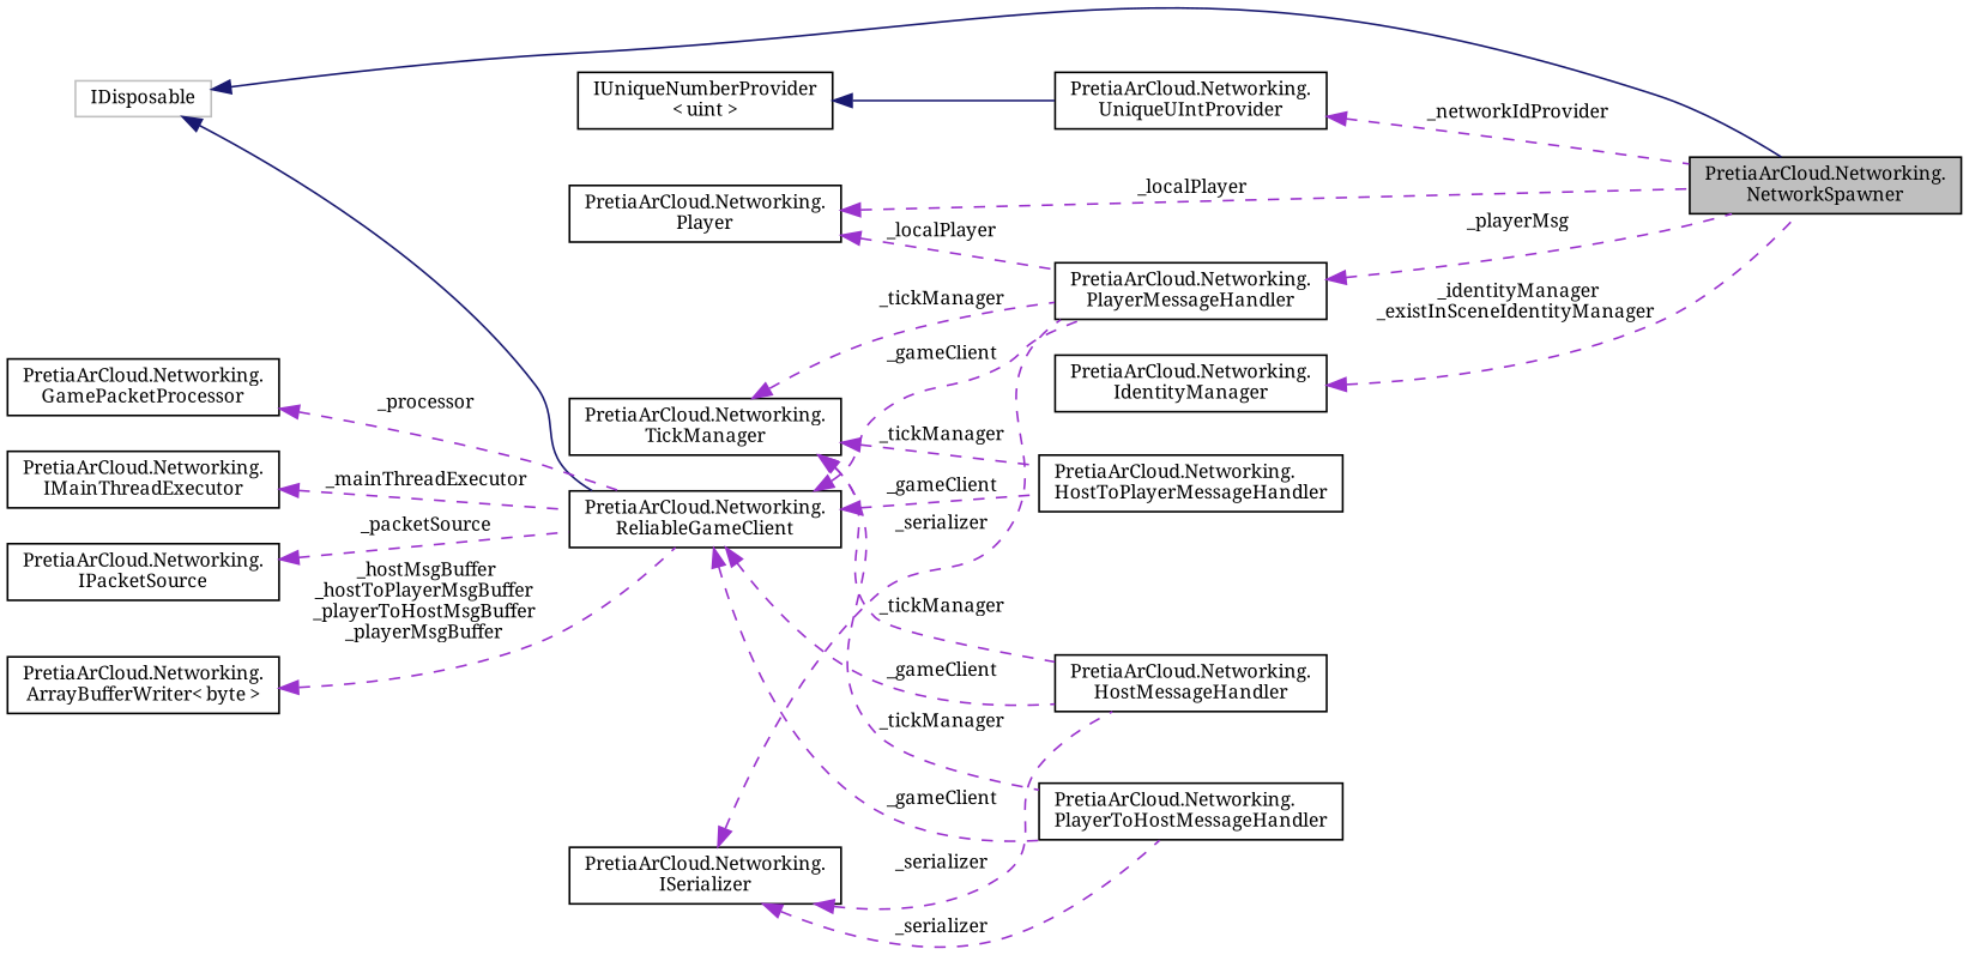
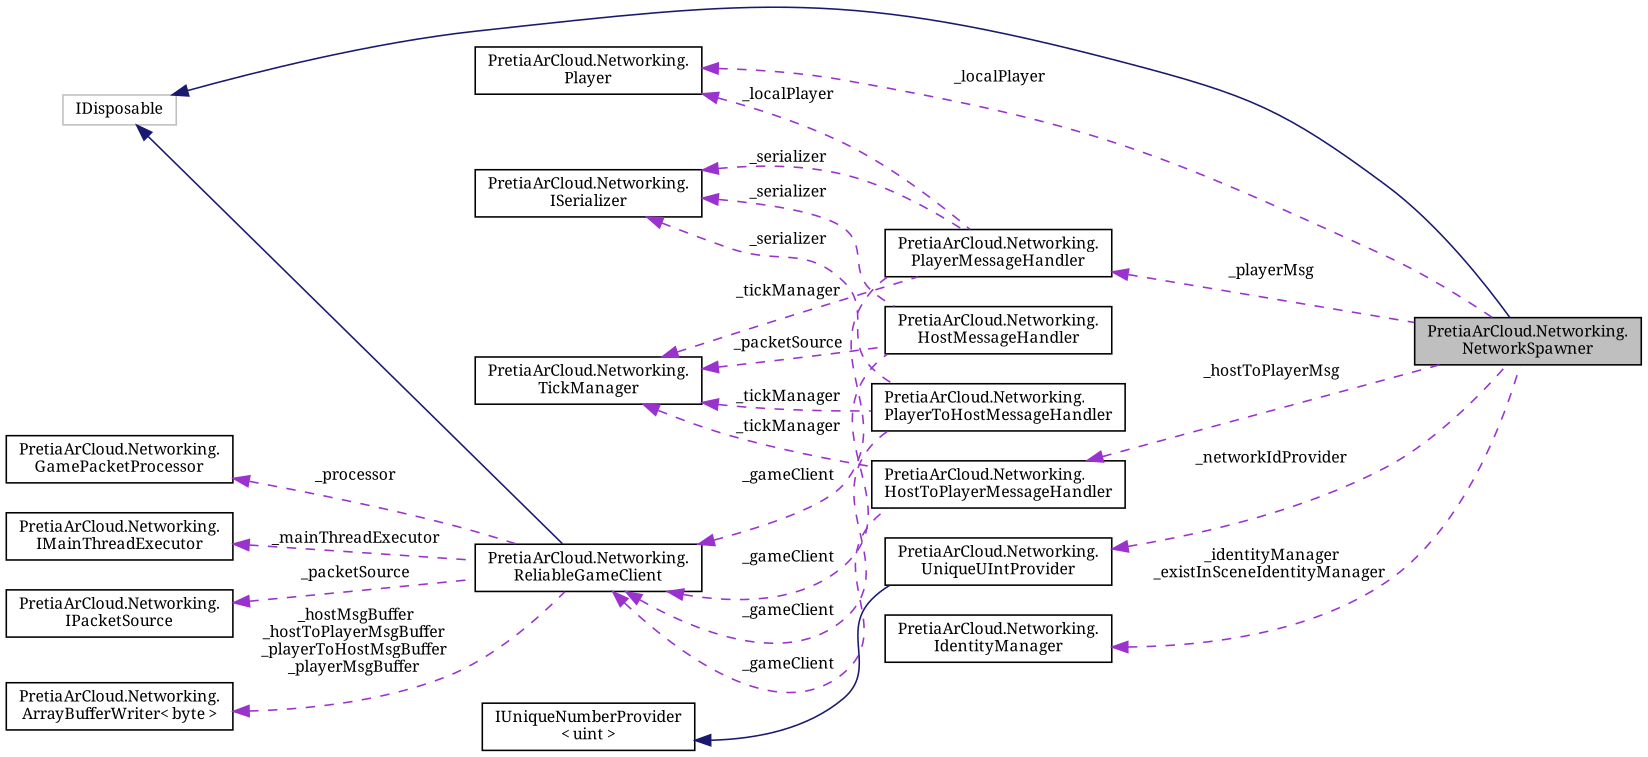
  digraph {
    fontname="Noto Serif"
    rankdir=LR
    node [color=black fillcolor=white fontname="Noto Serif" fontsize=10 shape=record style=filled]
    edge [color=darkorchid3 dir=back fontname="Noto Serif" fontsize=10 labelfontname=Helvetica labelfontsize=10 style=dashed]
    n1 [fillcolor=grey75 fontcolor=black height=0.2 label="PretiaArCloud.Networking.\lNetworkSpawner" width=0.4]
    n2 [color=grey75 height=0.2 label=IDisposable width=0.4]
    n3 [height=0.2 label="PretiaArCloud.Networking.\lReliableGameClient" width=0.4]
    n4 [height=0.2 label="PretiaArCloud.Networking.\lPlayerMessageHandler" width=0.4]
    n5 [height=0.2 label="PretiaArCloud.Networking.\lPlayerToHostMessageHandler" width=0.4]
    n6 [height=0.2 label="PretiaArCloud.Networking.\lHostToPlayerMessageHandler" width=0.4]
    n7 [height=0.2 label="PretiaArCloud.Networking.\lHostMessageHandler" width=0.4]
    n8 [height=0.2 label="PretiaArCloud.Networking.\lPlayer" width=0.4]
    n9 [height=0.2 label="PretiaArCloud.Networking.\lArrayBufferWriter\< byte \>" width=0.4]
    n10 [height=0.2 label="PretiaArCloud.Networking.\lGamePacketProcessor" width=0.4]
    n11 [height=0.2 label="PretiaArCloud.Networking.\lIMainThreadExecutor" width=0.4]
    n12 [height=0.2 label="PretiaArCloud.Networking.\lIPacketSource" width=0.4]
    n13 [height=0.2 label="PretiaArCloud.Networking.\lTickManager" width=0.4]
    n14 [height=0.2 label="PretiaArCloud.Networking.\lISerializer" width=0.4]
    n15 [height=0.2 label="PretiaArCloud.Networking.\lUniqueUIntProvider" width=0.4]
    n16 [height=0.2 label="IUniqueNumberProvider\l\< uint \>" width=0.4]
    n17 [height=0.2 label="PretiaArCloud.Networking.\lIdentityManager" width=0.4]
    n2 -> n1 [color=midnightblue style=solid]
    n2 -> n3 [color=midnightblue style=solid]
    n3 -> n4 [label=" _gameClient"]
    n3 -> n5 [label=" _gameClient"]
    n3 -> n6 [label=" _gameClient"]
    n3 -> n7 [label=" _gameClient"]
    n4 -> n1 [label=" _playerMsg"]
+   n6 -> n1 [label=" _hostToPlayerMsg"]
    n8 -> n1 [label=" _localPlayer"]
    n8 -> n4 [label=" _localPlayer"]
    n9 -> n3 [label=" _hostMsgBuffer\n_hostToPlayerMsgBuffer\n_playerToHostMsgBuffer\n_playerMsgBuffer"]
    n10 -> n3 [label=" _processor"]
    n11 -> n3 [label=" _mainThreadExecutor"]
    n12 -> n3 [label=" _packetSource"]
    n13 -> n4 [label=" _tickManager"]
    n13 -> n5 [label=" _tickManager"]
    n13 -> n6 [label=" _tickManager"]
-   n13 -> n7 [label=" _tickManager"]
+   n13 -> n7 [label=" _packetSource"]
    n14 -> n4 [label=" _serializer"]
    n14 -> n5 [label=" _serializer"]
    n14 -> n7 [label=" _serializer"]
    n15 -> n1 [label=" _networkIdProvider"]
    n16 -> n15 [color=midnightblue style=solid]
    n17 -> n1 [label=" _identityManager\n_existInSceneIdentityManager"]
  }
